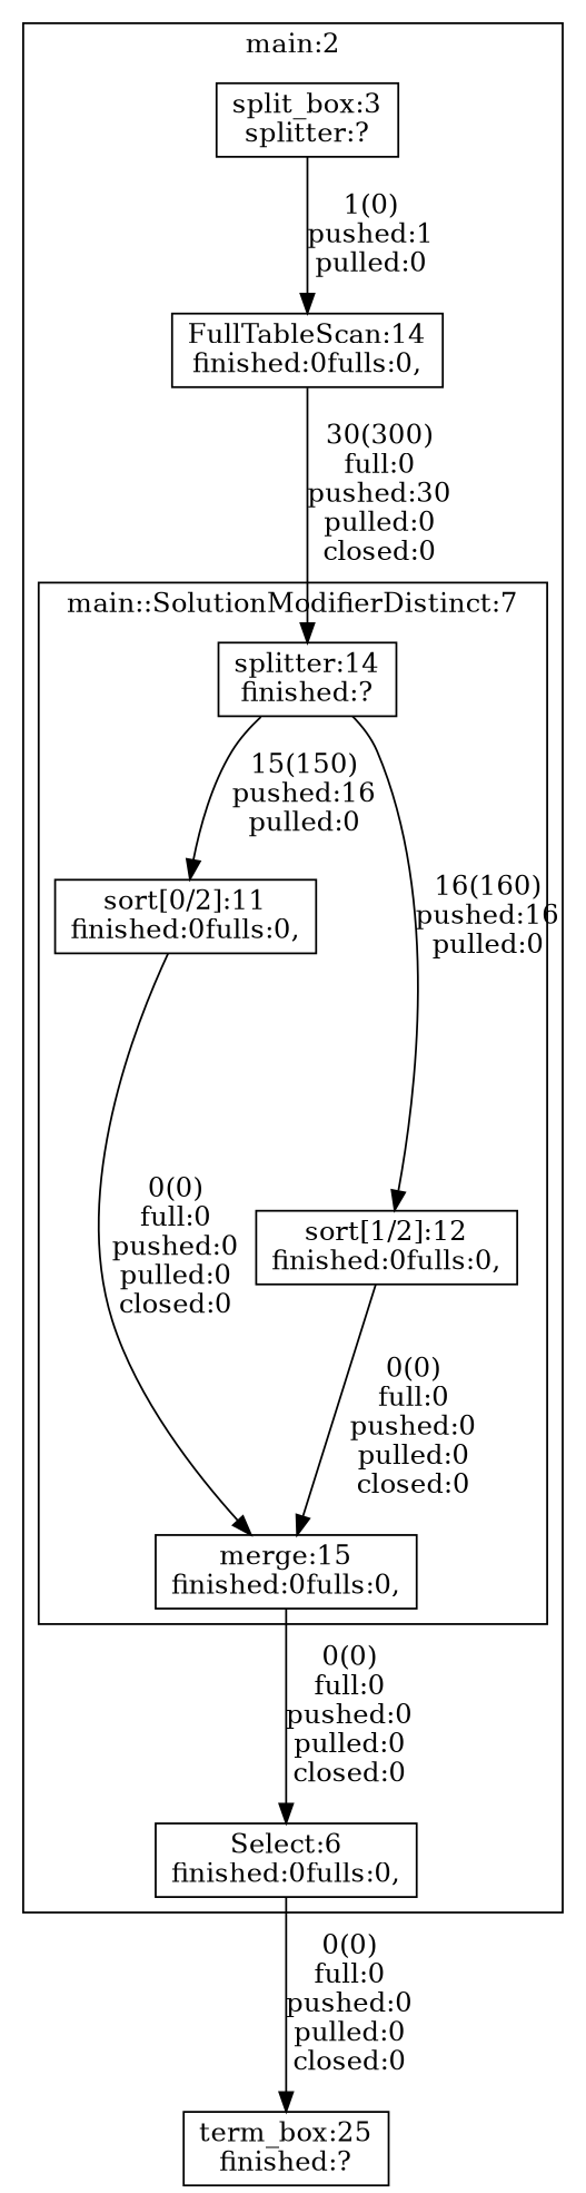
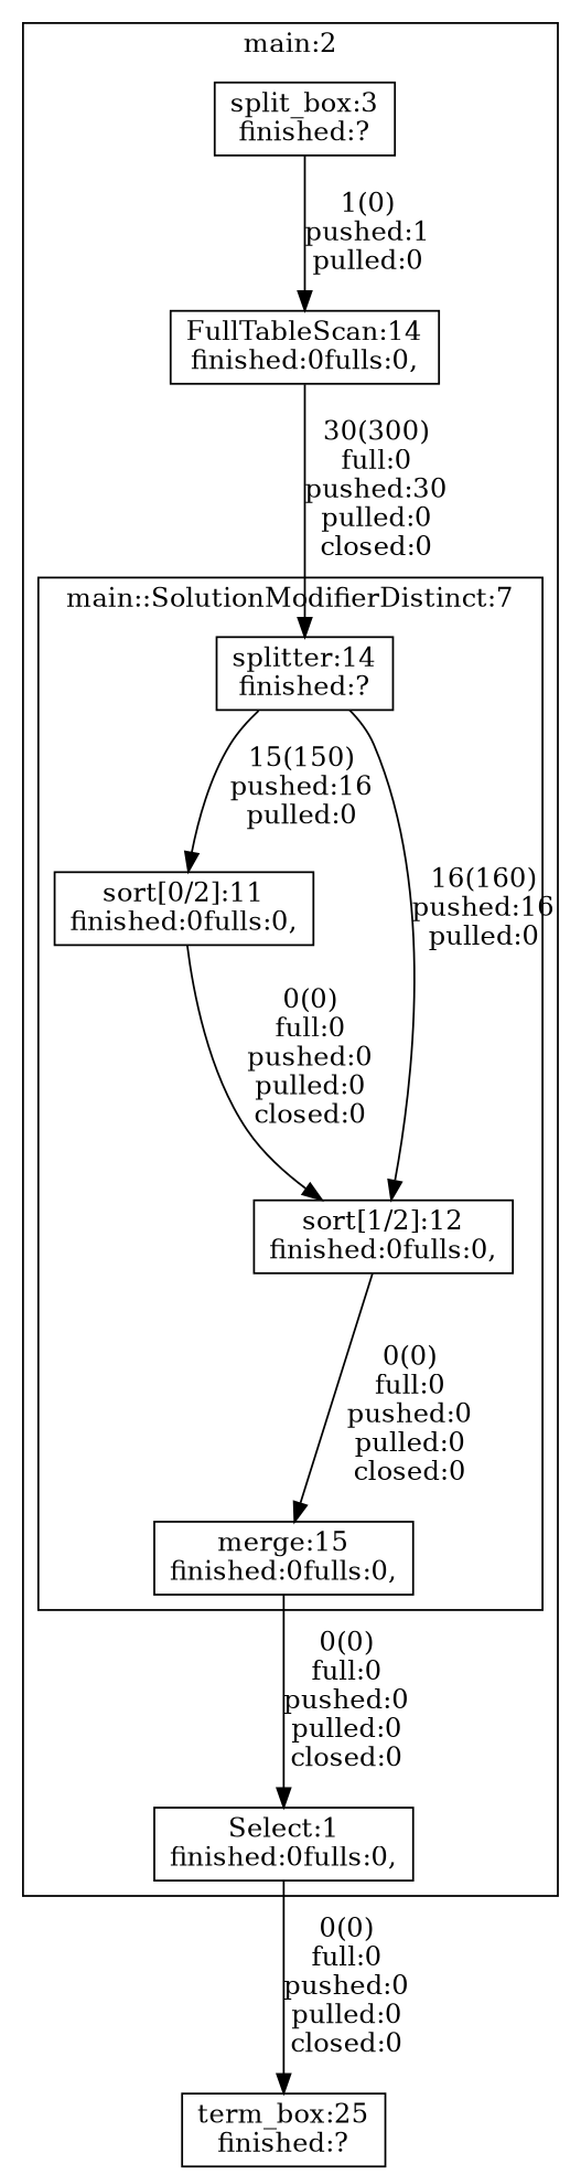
  digraph {
    node [shape=box]
    n1 [label="splitter:14\nfinished:?"]
    n2 [label="sort[0/2]:11\nfinished:0\fulls:0,"]
    n3 [label="sort[1/2]:12\nfinished:0\fulls:0,"]
    n4 [label="merge:15\nfinished:0\fulls:0,"]
-   n5 [label="split_box:3\nsplitter:?"]
+   n5 [label="split_box:3\nfinished:?"]
    n6 [label="FullTableScan:14\nfinished:0\fulls:0,"]
-   n7 [label="Select:6\nfinished:0\fulls:0,"]
+   n7 [label="Select:1\nfinished:0\fulls:0,"]
    n8 [label="term_box:25\nfinished:?"]
    subgraph cluster_1 {
      label="main:2"
      n5
      n6
      n7
      subgraph cluster_2 {
        label="main::SolutionModifierDistinct:7"
        n1
        n2
        n3
        n4
      }
    }
    n1 -> n2 [label="15(150)\npushed:16\npulled:0"]
    n1 -> n3 [label="16(160)\npushed:16\npulled:0"]
-   n2 -> n4 [label="0(0)\nfull:0\npushed:0\npulled:0\nclosed:0"]
+   n2 -> n3 [label="0(0)\nfull:0\npushed:0\npulled:0\nclosed:0"]
    n3 -> n4 [label="0(0)\nfull:0\npushed:0\npulled:0\nclosed:0"]
    n4 -> n7 [label="0(0)\nfull:0\npushed:0\npulled:0\nclosed:0"]
    n5 -> n6 [label="1(0)\npushed:1\npulled:0"]
    n6 -> n1 [label="30(300)\nfull:0\npushed:30\npulled:0\nclosed:0"]
    n7 -> n8 [label="0(0)\nfull:0\npushed:0\npulled:0\nclosed:0"]
  }
